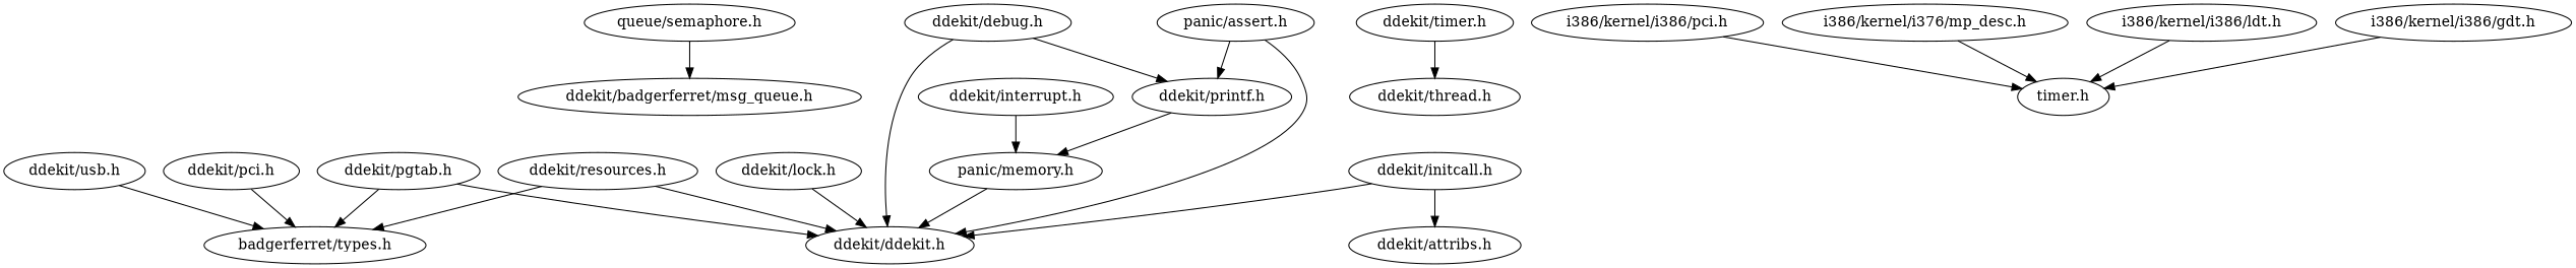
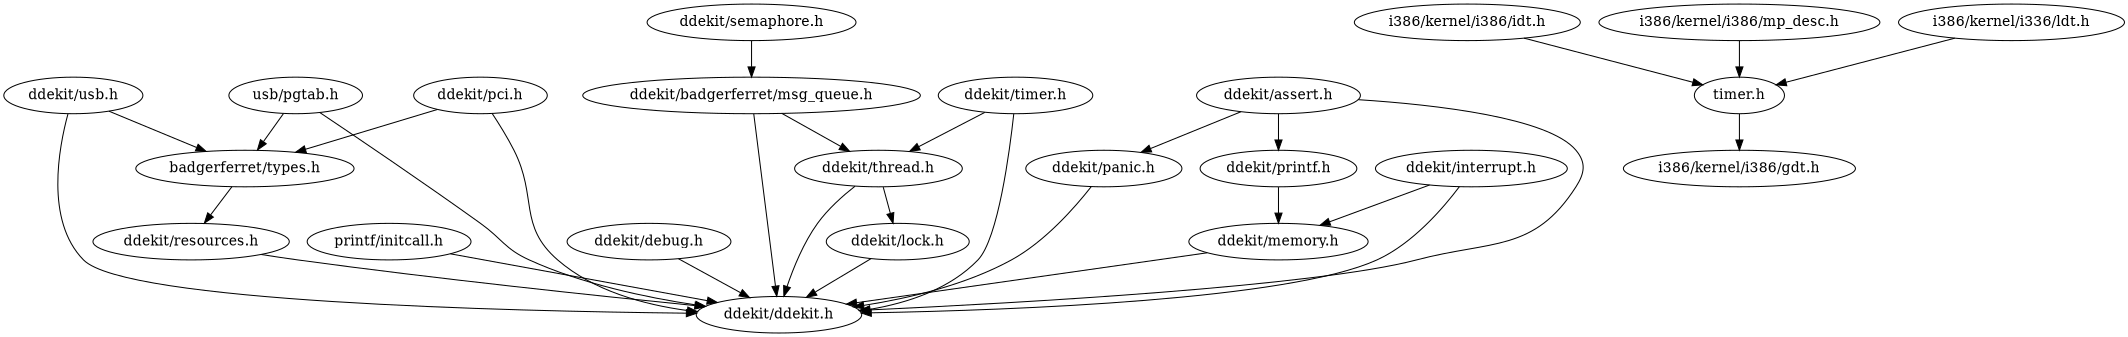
  digraph {
-   "ddekit/semaphore.h" [label="queue/semaphore.h"]
+   "ddekit/semaphore.h"
    "ddekit/badgerferret/msg_queue.h"
    "ddekit/usb.h"
    "ddekit/ddekit.h"
    n5 [label="badgerferret/types.h"]
-   "ddekit/initcall.h"
-   "ddekit/attribs.h"
-   "ddekit/pgtab.h"
+   "ddekit/initcall.h" [label="printf/initcall.h"]
+   "ddekit/pgtab.h" [label="usb/pgtab.h"]
+   "ddekit/panic.h"
    "ddekit/debug.h"
    "ddekit/printf.h"
-   "ddekit/memory.h" [label="panic/memory.h"]
+   "ddekit/memory.h"
    "ddekit/timer.h"
    "ddekit/thread.h"
    "ddekit/lock.h"
-   "ddekit/assert.h" [label="panic/assert.h"]
+   "ddekit/assert.h"
    "ddekit/resources.h"
    "ddekit/pci.h"
    "ddekit/interrupt.h"
    n20 [label="timer.h"]
-   "i386/kernel/i386/idt.h" [label="i386/kernel/i386/pci.h"]
-   "i386/kernel/i386/mp_desc.h" [label="i386/kernel/i376/mp_desc.h"]
-   "i386/kernel/i386/ldt.h"
+   "i386/kernel/i386/idt.h"
+   "i386/kernel/i386/mp_desc.h"
+   "i386/kernel/i386/ldt.h" [label="i386/kernel/i336/ldt.h"]
    "i386/kernel/i386/gdt.h"
    "ddekit/semaphore.h" -> "ddekit/badgerferret/msg_queue.h"
+   "ddekit/badgerferret/msg_queue.h" -> "ddekit/ddekit.h"
+   "ddekit/badgerferret/msg_queue.h" -> "ddekit/thread.h"
+   "ddekit/usb.h" -> "ddekit/ddekit.h"
    "ddekit/usb.h" -> n5
    "ddekit/initcall.h" -> "ddekit/ddekit.h"
-   "ddekit/initcall.h" -> "ddekit/attribs.h"
    "ddekit/pgtab.h" -> "ddekit/ddekit.h"
    "ddekit/pgtab.h" -> n5
+   "ddekit/panic.h" -> "ddekit/ddekit.h"
    "ddekit/debug.h" -> "ddekit/ddekit.h"
-   "ddekit/debug.h" -> "ddekit/printf.h"
    "ddekit/printf.h" -> "ddekit/memory.h"
    "ddekit/memory.h" -> "ddekit/ddekit.h"
+   "ddekit/timer.h" -> "ddekit/ddekit.h"
    "ddekit/timer.h" -> "ddekit/thread.h"
+   "ddekit/thread.h" -> "ddekit/ddekit.h"
+   "ddekit/thread.h" -> "ddekit/lock.h"
    "ddekit/lock.h" -> "ddekit/ddekit.h"
    "ddekit/assert.h" -> "ddekit/ddekit.h"
+   "ddekit/assert.h" -> "ddekit/panic.h"
    "ddekit/assert.h" -> "ddekit/printf.h"
    "ddekit/resources.h" -> "ddekit/ddekit.h"
-   "ddekit/resources.h" -> n5
+   n5 -> "ddekit/resources.h"
+   "ddekit/pci.h" -> "ddekit/ddekit.h"
    "ddekit/pci.h" -> n5
+   "ddekit/interrupt.h" -> "ddekit/ddekit.h"
    "ddekit/interrupt.h" -> "ddekit/memory.h"
    "i386/kernel/i386/idt.h" -> n20
    "i386/kernel/i386/mp_desc.h" -> n20
    "i386/kernel/i386/ldt.h" -> n20
-   "i386/kernel/i386/gdt.h" -> n20
+   n20 -> "i386/kernel/i386/gdt.h"
  }
